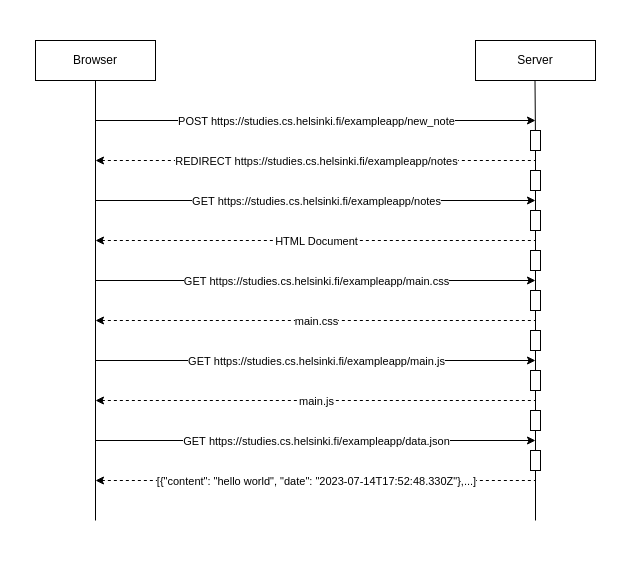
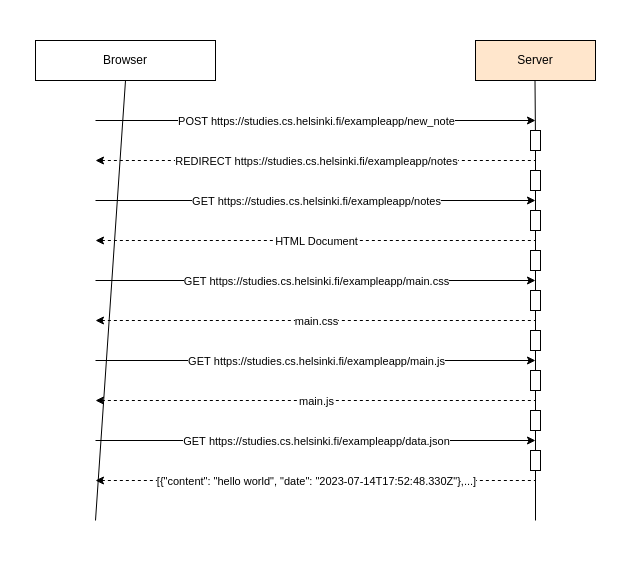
  <mxCell id="0" />
  <mxCell id="1" parent="0" />
  <mxCell id="2" value="" style="rounded=0;whiteSpace=wrap;html=1;strokeColor=none;" vertex="1" parent="1"><mxGeometry x="20" y="20" width="590" height="520" as="geometry" /></mxCell>
- <mxCell id="3" value="Browser" style="rounded=0;whiteSpace=wrap;html=1;" vertex="1" parent="1"><mxGeometry x="35" y="40" width="120" height="40" as="geometry" /></mxCell>
- <mxCell id="4" value="Server" style="rounded=0;whiteSpace=wrap;html=1;" vertex="1" parent="1"><mxGeometry x="475" y="40" width="120" height="40" as="geometry" /></mxCell>
+ <mxCell id="3" value="Browser" style="rounded=0;whiteSpace=wrap;html=1;" vertex="1" parent="1"><mxGeometry x="35" y="40" width="180" height="40" as="geometry" /></mxCell>
+ <mxCell id="4" value="Server" style="rounded=0;whiteSpace=wrap;html=1;fillColor=#ffe6cc;" vertex="1" parent="1"><mxGeometry x="475" y="40" width="120" height="40" as="geometry" /></mxCell>
  <mxCell id="5" value="" style="endArrow=none;html=1;rounded=0;entryX=0.5;entryY=1;entryDx=0;entryDy=0;" edge="1" parent="1" target="3"><mxGeometry width="50" height="50" relative="1" as="geometry"><mxPoint x="95" y="520" as="sourcePoint" /><mxPoint x="355" y="120" as="targetPoint" /></mxGeometry></mxCell>
  <mxCell id="6" value="" style="endArrow=none;html=1;rounded=0;entryX=0.5;entryY=1;entryDx=0;entryDy=0;" edge="1" parent="1" source="34"><mxGeometry width="50" height="50" relative="1" as="geometry"><mxPoint x="535" y="520" as="sourcePoint" /><mxPoint x="534.5" y="80" as="targetPoint" /></mxGeometry></mxCell>
  <mxCell id="7" value="" style="endArrow=classic;html=1;rounded=0;" edge="1" parent="1"><mxGeometry width="50" height="50" relative="1" as="geometry"><mxPoint x="95" y="120" as="sourcePoint" /><mxPoint x="535" y="120" as="targetPoint" /></mxGeometry></mxCell>
  <mxCell id="8" value="POST https://studies.cs.helsinki.fi/exampleapp/new_note" style="edgeLabel;html=1;align=center;verticalAlign=middle;resizable=0;points=[];" vertex="1" connectable="0" parent="7"><mxGeometry x="0.049" relative="1" as="geometry"><mxPoint x="-11" as="offset" /></mxGeometry></mxCell>
  <mxCell id="9" value="" style="endArrow=classic;html=1;rounded=0;" edge="1" parent="1"><mxGeometry width="50" height="50" relative="1" as="geometry"><mxPoint x="95" y="200" as="sourcePoint" /><mxPoint x="535" y="200" as="targetPoint" /></mxGeometry></mxCell>
  <mxCell id="10" value="GET&amp;nbsp;https://studies.cs.helsinki.fi/exampleapp/notes" style="edgeLabel;html=1;align=center;verticalAlign=middle;resizable=0;points=[];" vertex="1" connectable="0" parent="9"><mxGeometry x="0.049" relative="1" as="geometry"><mxPoint x="-11" as="offset" /></mxGeometry></mxCell>
  <mxCell id="11" value="" style="endArrow=none;html=1;rounded=0;dashed=1;endFill=0;startArrow=classic;startFill=1;" edge="1" parent="1"><mxGeometry width="50" height="50" relative="1" as="geometry"><mxPoint x="95" y="160" as="sourcePoint" /><mxPoint x="535" y="160" as="targetPoint" /></mxGeometry></mxCell>
  <mxCell id="12" value="REDIRECT&amp;nbsp;https://studies.cs.helsinki.fi/exampleapp/notes" style="edgeLabel;html=1;align=center;verticalAlign=middle;resizable=0;points=[];" vertex="1" connectable="0" parent="11"><mxGeometry x="0.049" relative="1" as="geometry"><mxPoint x="-11" as="offset" /></mxGeometry></mxCell>
  <mxCell id="13" value="" style="endArrow=none;html=1;rounded=0;dashed=1;endFill=0;startArrow=classic;startFill=1;" edge="1" parent="1"><mxGeometry width="50" height="50" relative="1" as="geometry"><mxPoint x="95" y="240" as="sourcePoint" /><mxPoint x="535" y="240" as="targetPoint" /></mxGeometry></mxCell>
  <mxCell id="14" value="HTML Document" style="edgeLabel;html=1;align=center;verticalAlign=middle;resizable=0;points=[];" vertex="1" connectable="0" parent="13"><mxGeometry x="0.049" relative="1" as="geometry"><mxPoint x="-11" as="offset" /></mxGeometry></mxCell>
  <mxCell id="15" value="" style="endArrow=classic;html=1;rounded=0;" edge="1" parent="1"><mxGeometry width="50" height="50" relative="1" as="geometry"><mxPoint x="95" y="280" as="sourcePoint" /><mxPoint x="535" y="280" as="targetPoint" /></mxGeometry></mxCell>
  <mxCell id="16" value="GET&amp;nbsp;https://studies.cs.helsinki.fi/exampleapp/main.css&lt;br&gt;&lt;div style=&quot;display: flex; line-height: 20px; padding-left: 8px; gap: 12px; user-select: text; color: rgb(255, 255, 255); font-family: &amp;quot;Segoe UI&amp;quot;, Tahoma, sans-serif; font-size: 12px; text-align: start;&quot; class=&quot;row&quot;&gt;&lt;/div&gt;" style="edgeLabel;html=1;align=center;verticalAlign=middle;resizable=0;points=[];" vertex="1" connectable="0" parent="15"><mxGeometry x="0.049" relative="1" as="geometry"><mxPoint x="-11" as="offset" /></mxGeometry></mxCell>
  <mxCell id="17" value="" style="endArrow=none;html=1;rounded=0;dashed=1;endFill=0;startArrow=classic;startFill=1;" edge="1" parent="1"><mxGeometry width="50" height="50" relative="1" as="geometry"><mxPoint x="95" y="320" as="sourcePoint" /><mxPoint x="535" y="320" as="targetPoint" /></mxGeometry></mxCell>
  <mxCell id="18" value="main.css" style="edgeLabel;html=1;align=center;verticalAlign=middle;resizable=0;points=[];" vertex="1" connectable="0" parent="17"><mxGeometry x="0.049" relative="1" as="geometry"><mxPoint x="-11" as="offset" /></mxGeometry></mxCell>
  <mxCell id="19" value="" style="endArrow=classic;html=1;rounded=0;" edge="1" parent="1"><mxGeometry width="50" height="50" relative="1" as="geometry"><mxPoint x="95" y="360" as="sourcePoint" /><mxPoint x="535" y="360" as="targetPoint" /></mxGeometry></mxCell>
  <mxCell id="20" value="GET&amp;nbsp;https://studies.cs.helsinki.fi/exampleapp/main.js&lt;br&gt;&lt;div style=&quot;display: flex; line-height: 20px; padding-left: 8px; gap: 12px; user-select: text; color: rgb(255, 255, 255); font-family: &amp;quot;Segoe UI&amp;quot;, Tahoma, sans-serif; font-size: 12px; text-align: start;&quot; class=&quot;row&quot;&gt;&lt;/div&gt;&lt;div style=&quot;display: flex; line-height: 20px; padding-left: 8px; gap: 12px; user-select: text; color: rgb(255, 255, 255); font-family: &amp;quot;Segoe UI&amp;quot;, Tahoma, sans-serif; font-size: 12px; text-align: start;&quot; class=&quot;row&quot;&gt;&lt;/div&gt;&lt;div style=&quot;display: flex; line-height: 20px; padding-left: 8px; gap: 12px; user-select: text; color: rgb(255, 255, 255); font-family: &amp;quot;Segoe UI&amp;quot;, Tahoma, sans-serif; font-size: 12px; text-align: start;&quot; class=&quot;row&quot;&gt;&lt;/div&gt;" style="edgeLabel;html=1;align=center;verticalAlign=middle;resizable=0;points=[];" vertex="1" connectable="0" parent="19"><mxGeometry x="0.049" relative="1" as="geometry"><mxPoint x="-11" as="offset" /></mxGeometry></mxCell>
  <mxCell id="21" value="" style="endArrow=none;html=1;rounded=0;dashed=1;endFill=0;startArrow=classic;startFill=1;" edge="1" parent="1"><mxGeometry width="50" height="50" relative="1" as="geometry"><mxPoint x="95" y="400" as="sourcePoint" /><mxPoint x="535" y="400" as="targetPoint" /></mxGeometry></mxCell>
  <mxCell id="22" value="main.js" style="edgeLabel;html=1;align=center;verticalAlign=middle;resizable=0;points=[];" vertex="1" connectable="0" parent="21"><mxGeometry x="0.049" relative="1" as="geometry"><mxPoint x="-11" as="offset" /></mxGeometry></mxCell>
  <mxCell id="23" value="" style="endArrow=classic;html=1;rounded=0;" edge="1" parent="1"><mxGeometry width="50" height="50" relative="1" as="geometry"><mxPoint x="95" y="440" as="sourcePoint" /><mxPoint x="535" y="440" as="targetPoint" /></mxGeometry></mxCell>
  <mxCell id="24" value="GET&amp;nbsp;https://studies.cs.helsinki.fi/exampleapp/data.json&lt;br&gt;&lt;div style=&quot;display: flex; line-height: 20px; padding-left: 8px; gap: 12px; user-select: text; color: rgb(255, 255, 255); font-family: &amp;quot;Segoe UI&amp;quot;, Tahoma, sans-serif; font-size: 12px; text-align: start;&quot; class=&quot;row&quot;&gt;&lt;/div&gt;&lt;div style=&quot;display: flex; line-height: 20px; padding-left: 8px; gap: 12px; user-select: text; color: rgb(255, 255, 255); font-family: &amp;quot;Segoe UI&amp;quot;, Tahoma, sans-serif; font-size: 12px; text-align: start;&quot; class=&quot;row&quot;&gt;&lt;/div&gt;&lt;div style=&quot;display: flex; line-height: 20px; padding-left: 8px; gap: 12px; user-select: text; color: rgb(255, 255, 255); font-family: &amp;quot;Segoe UI&amp;quot;, Tahoma, sans-serif; font-size: 12px; text-align: start;&quot; class=&quot;row&quot;&gt;&lt;/div&gt;&lt;div style=&quot;display: flex; line-height: 20px; padding-left: 8px; gap: 12px; user-select: text; color: rgb(255, 255, 255); font-family: &amp;quot;Segoe UI&amp;quot;, Tahoma, sans-serif; font-size: 12px; text-align: start;&quot; class=&quot;row&quot;&gt;&lt;/div&gt;" style="edgeLabel;html=1;align=center;verticalAlign=middle;resizable=0;points=[];" vertex="1" connectable="0" parent="23"><mxGeometry x="0.049" relative="1" as="geometry"><mxPoint x="-11" as="offset" /></mxGeometry></mxCell>
  <mxCell id="25" value="" style="endArrow=none;html=1;rounded=0;dashed=1;endFill=0;startArrow=classic;startFill=1;" edge="1" parent="1"><mxGeometry width="50" height="50" relative="1" as="geometry"><mxPoint x="95" y="480" as="sourcePoint" /><mxPoint x="535" y="480" as="targetPoint" /></mxGeometry></mxCell>
  <mxCell id="26" value="[{&quot;content&quot;: &quot;hello world&quot;, &quot;date&quot;: &quot;2023-07-14T17:52:48.330Z&quot;},...]" style="edgeLabel;html=1;align=center;verticalAlign=middle;resizable=0;points=[];" vertex="1" connectable="0" parent="25"><mxGeometry x="0.049" relative="1" as="geometry"><mxPoint x="-11" as="offset" /></mxGeometry></mxCell>
  <mxCell id="27" value="" style="endArrow=none;html=1;rounded=0;entryX=0.5;entryY=1;entryDx=0;entryDy=0;" edge="1" parent="1" source="30" target="28"><mxGeometry width="50" height="50" relative="1" as="geometry"><mxPoint x="535" y="520" as="sourcePoint" /><mxPoint x="534.5" y="80" as="targetPoint" /></mxGeometry></mxCell>
  <mxCell id="28" value="" style="rounded=0;whiteSpace=wrap;html=1;" vertex="1" parent="1"><mxGeometry x="530" y="170" width="10" height="20" as="geometry" /></mxCell>
  <mxCell id="29" value="" style="endArrow=none;html=1;rounded=0;entryX=0.5;entryY=1;entryDx=0;entryDy=0;" edge="1" parent="1" source="32" target="30"><mxGeometry width="50" height="50" relative="1" as="geometry"><mxPoint x="535" y="520" as="sourcePoint" /><mxPoint x="535" y="190" as="targetPoint" /></mxGeometry></mxCell>
  <mxCell id="30" value="" style="rounded=0;whiteSpace=wrap;html=1;" vertex="1" parent="1"><mxGeometry x="530" y="210" width="10" height="20" as="geometry" /></mxCell>
  <mxCell id="31" value="" style="endArrow=none;html=1;rounded=0;entryX=0.5;entryY=1;entryDx=0;entryDy=0;" edge="1" parent="1" source="36" target="32"><mxGeometry width="50" height="50" relative="1" as="geometry"><mxPoint x="535" y="520" as="sourcePoint" /><mxPoint x="535" y="230" as="targetPoint" /></mxGeometry></mxCell>
  <mxCell id="32" value="" style="rounded=0;whiteSpace=wrap;html=1;" vertex="1" parent="1"><mxGeometry x="530" y="250" width="10" height="20" as="geometry" /></mxCell>
  <mxCell id="33" value="" style="endArrow=none;html=1;rounded=0;entryX=0.5;entryY=1;entryDx=0;entryDy=0;" edge="1" parent="1" source="28" target="34"><mxGeometry width="50" height="50" relative="1" as="geometry"><mxPoint x="535" y="170" as="sourcePoint" /><mxPoint x="534.5" y="80" as="targetPoint" /></mxGeometry></mxCell>
  <mxCell id="34" value="" style="rounded=0;whiteSpace=wrap;html=1;" vertex="1" parent="1"><mxGeometry x="530" y="130" width="10" height="20" as="geometry" /></mxCell>
  <mxCell id="35" value="" style="endArrow=none;html=1;rounded=0;entryX=0.5;entryY=1;entryDx=0;entryDy=0;" edge="1" parent="1" source="38" target="36"><mxGeometry width="50" height="50" relative="1" as="geometry"><mxPoint x="535" y="520" as="sourcePoint" /><mxPoint x="535" y="270" as="targetPoint" /></mxGeometry></mxCell>
  <mxCell id="36" value="" style="rounded=0;whiteSpace=wrap;html=1;" vertex="1" parent="1"><mxGeometry x="530" y="290" width="10" height="20" as="geometry" /></mxCell>
  <mxCell id="37" value="" style="endArrow=none;html=1;rounded=0;entryX=0.5;entryY=1;entryDx=0;entryDy=0;" edge="1" parent="1" source="40" target="38"><mxGeometry width="50" height="50" relative="1" as="geometry"><mxPoint x="535" y="520" as="sourcePoint" /><mxPoint x="535" y="310" as="targetPoint" /></mxGeometry></mxCell>
  <mxCell id="38" value="" style="rounded=0;whiteSpace=wrap;html=1;" vertex="1" parent="1"><mxGeometry x="530" y="330" width="10" height="20" as="geometry" /></mxCell>
  <mxCell id="39" value="" style="endArrow=none;html=1;rounded=0;entryX=0.5;entryY=1;entryDx=0;entryDy=0;" edge="1" parent="1" source="42" target="40"><mxGeometry width="50" height="50" relative="1" as="geometry"><mxPoint x="535" y="520" as="sourcePoint" /><mxPoint x="535" y="350" as="targetPoint" /></mxGeometry></mxCell>
  <mxCell id="40" value="" style="rounded=0;whiteSpace=wrap;html=1;" vertex="1" parent="1"><mxGeometry x="530" y="370" width="10" height="20" as="geometry" /></mxCell>
  <mxCell id="41" value="" style="endArrow=none;html=1;rounded=0;entryX=0.5;entryY=1;entryDx=0;entryDy=0;" edge="1" parent="1" source="44" target="42"><mxGeometry width="50" height="50" relative="1" as="geometry"><mxPoint x="535" y="520" as="sourcePoint" /><mxPoint x="535" y="390" as="targetPoint" /></mxGeometry></mxCell>
  <mxCell id="42" value="" style="rounded=0;whiteSpace=wrap;html=1;" vertex="1" parent="1"><mxGeometry x="530" y="410" width="10" height="20" as="geometry" /></mxCell>
  <mxCell id="43" value="" style="endArrow=none;html=1;rounded=0;entryX=0.5;entryY=1;entryDx=0;entryDy=0;" edge="1" parent="1" target="44"><mxGeometry width="50" height="50" relative="1" as="geometry"><mxPoint x="535" y="520" as="sourcePoint" /><mxPoint x="535" y="430" as="targetPoint" /></mxGeometry></mxCell>
  <mxCell id="44" value="" style="rounded=0;whiteSpace=wrap;html=1;" vertex="1" parent="1"><mxGeometry x="530" y="450" width="10" height="20" as="geometry" /></mxCell>
